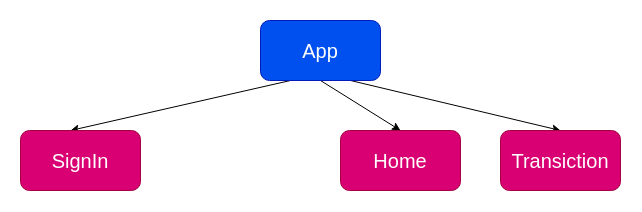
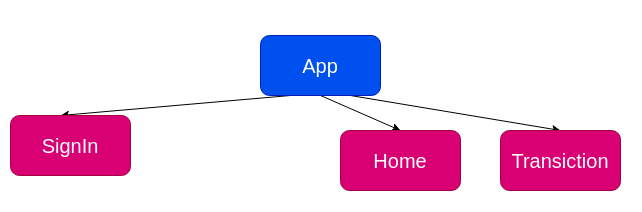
  <mxCell id="0" />
  <mxCell id="1" parent="0" />
  <mxCell id="2" style="edgeStyle=none;html=1;exitX=0.25;exitY=1;exitDx=0;exitDy=0;entryX=0.417;entryY=0;entryDx=0;entryDy=0;entryPerimeter=0;fontSize=20;" edge="1" parent="1" source="5" target="6"><mxGeometry relative="1" as="geometry" /></mxCell>
  <mxCell id="3" style="edgeStyle=none;html=1;exitX=0.5;exitY=1;exitDx=0;exitDy=0;entryX=0.5;entryY=0;entryDx=0;entryDy=0;fontSize=20;" edge="1" parent="1" source="5" target="7"><mxGeometry relative="1" as="geometry" /></mxCell>
  <mxCell id="4" style="edgeStyle=none;html=1;exitX=0.75;exitY=1;exitDx=0;exitDy=0;entryX=0.5;entryY=0;entryDx=0;entryDy=0;fontSize=20;" edge="1" parent="1" source="5" target="8"><mxGeometry relative="1" as="geometry" /></mxCell>
- <mxCell id="5" value="&lt;font style=&quot;font-size: 20px;&quot;&gt;App&lt;/font&gt;" style="whiteSpace=wrap;html=1;fillColor=#0050ef;fontColor=#ffffff;strokeColor=#001DBC;rounded=1;" vertex="1" parent="1"><mxGeometry x="260" y="20" width="120" height="60" as="geometry" /></mxCell>
- <mxCell id="6" value="&lt;font style=&quot;font-size: 20px;&quot;&gt;SignIn&lt;/font&gt;" style="whiteSpace=wrap;html=1;fillColor=#d80073;fontColor=#ffffff;strokeColor=#A50040;rounded=1;" vertex="1" parent="1"><mxGeometry x="20" y="130" width="120" height="60" as="geometry" /></mxCell>
+ <mxCell id="5" value="&lt;font style=&quot;font-size: 20px;&quot;&gt;App&lt;/font&gt;" style="whiteSpace=wrap;html=1;fillColor=#0050ef;fontColor=#ffffff;strokeColor=#001DBC;rounded=1;" vertex="1" parent="1"><mxGeometry x="260" y="35" width="120" height="60" as="geometry" /></mxCell>
+ <mxCell id="6" value="&lt;font style=&quot;font-size: 20px;&quot;&gt;SignIn&lt;/font&gt;" style="whiteSpace=wrap;html=1;fillColor=#d80073;fontColor=#ffffff;strokeColor=#A50040;rounded=1;" vertex="1" parent="1"><mxGeometry x="10" y="115" width="120" height="60" as="geometry" /></mxCell>
  <mxCell id="7" value="&lt;font style=&quot;font-size: 20px;&quot;&gt;Home&lt;/font&gt;" style="whiteSpace=wrap;html=1;fillColor=#d80073;fontColor=#ffffff;strokeColor=#A50040;rounded=1;" vertex="1" parent="1"><mxGeometry x="340" y="130" width="120" height="60" as="geometry" /></mxCell>
  <mxCell id="8" value="&lt;font style=&quot;font-size: 20px;&quot;&gt;Transiction&lt;/font&gt;" style="whiteSpace=wrap;html=1;fillColor=#d80073;fontColor=#ffffff;strokeColor=#A50040;rounded=1;" vertex="1" parent="1"><mxGeometry x="500" y="130" width="120" height="60" as="geometry" /></mxCell>
